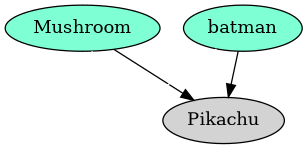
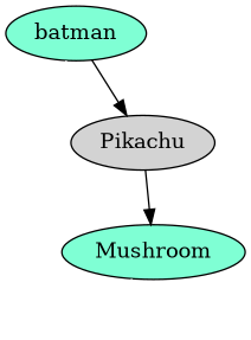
  digraph {
    ordering=out
    node [fillcolor=lightgrey style=filled]
    e0 [color=white shape=point width=0]
    Mushroom [fillcolor=aquamarine]
    Pikachu
    batman [fillcolor=aquamarine]
    Mushroom -> e0 [color=white dir=none]
-   Mushroom -> Pikachu
+   Pikachu -> Mushroom
    batman -> e0 [color=white dir=none]
    batman -> Pikachu
  }
